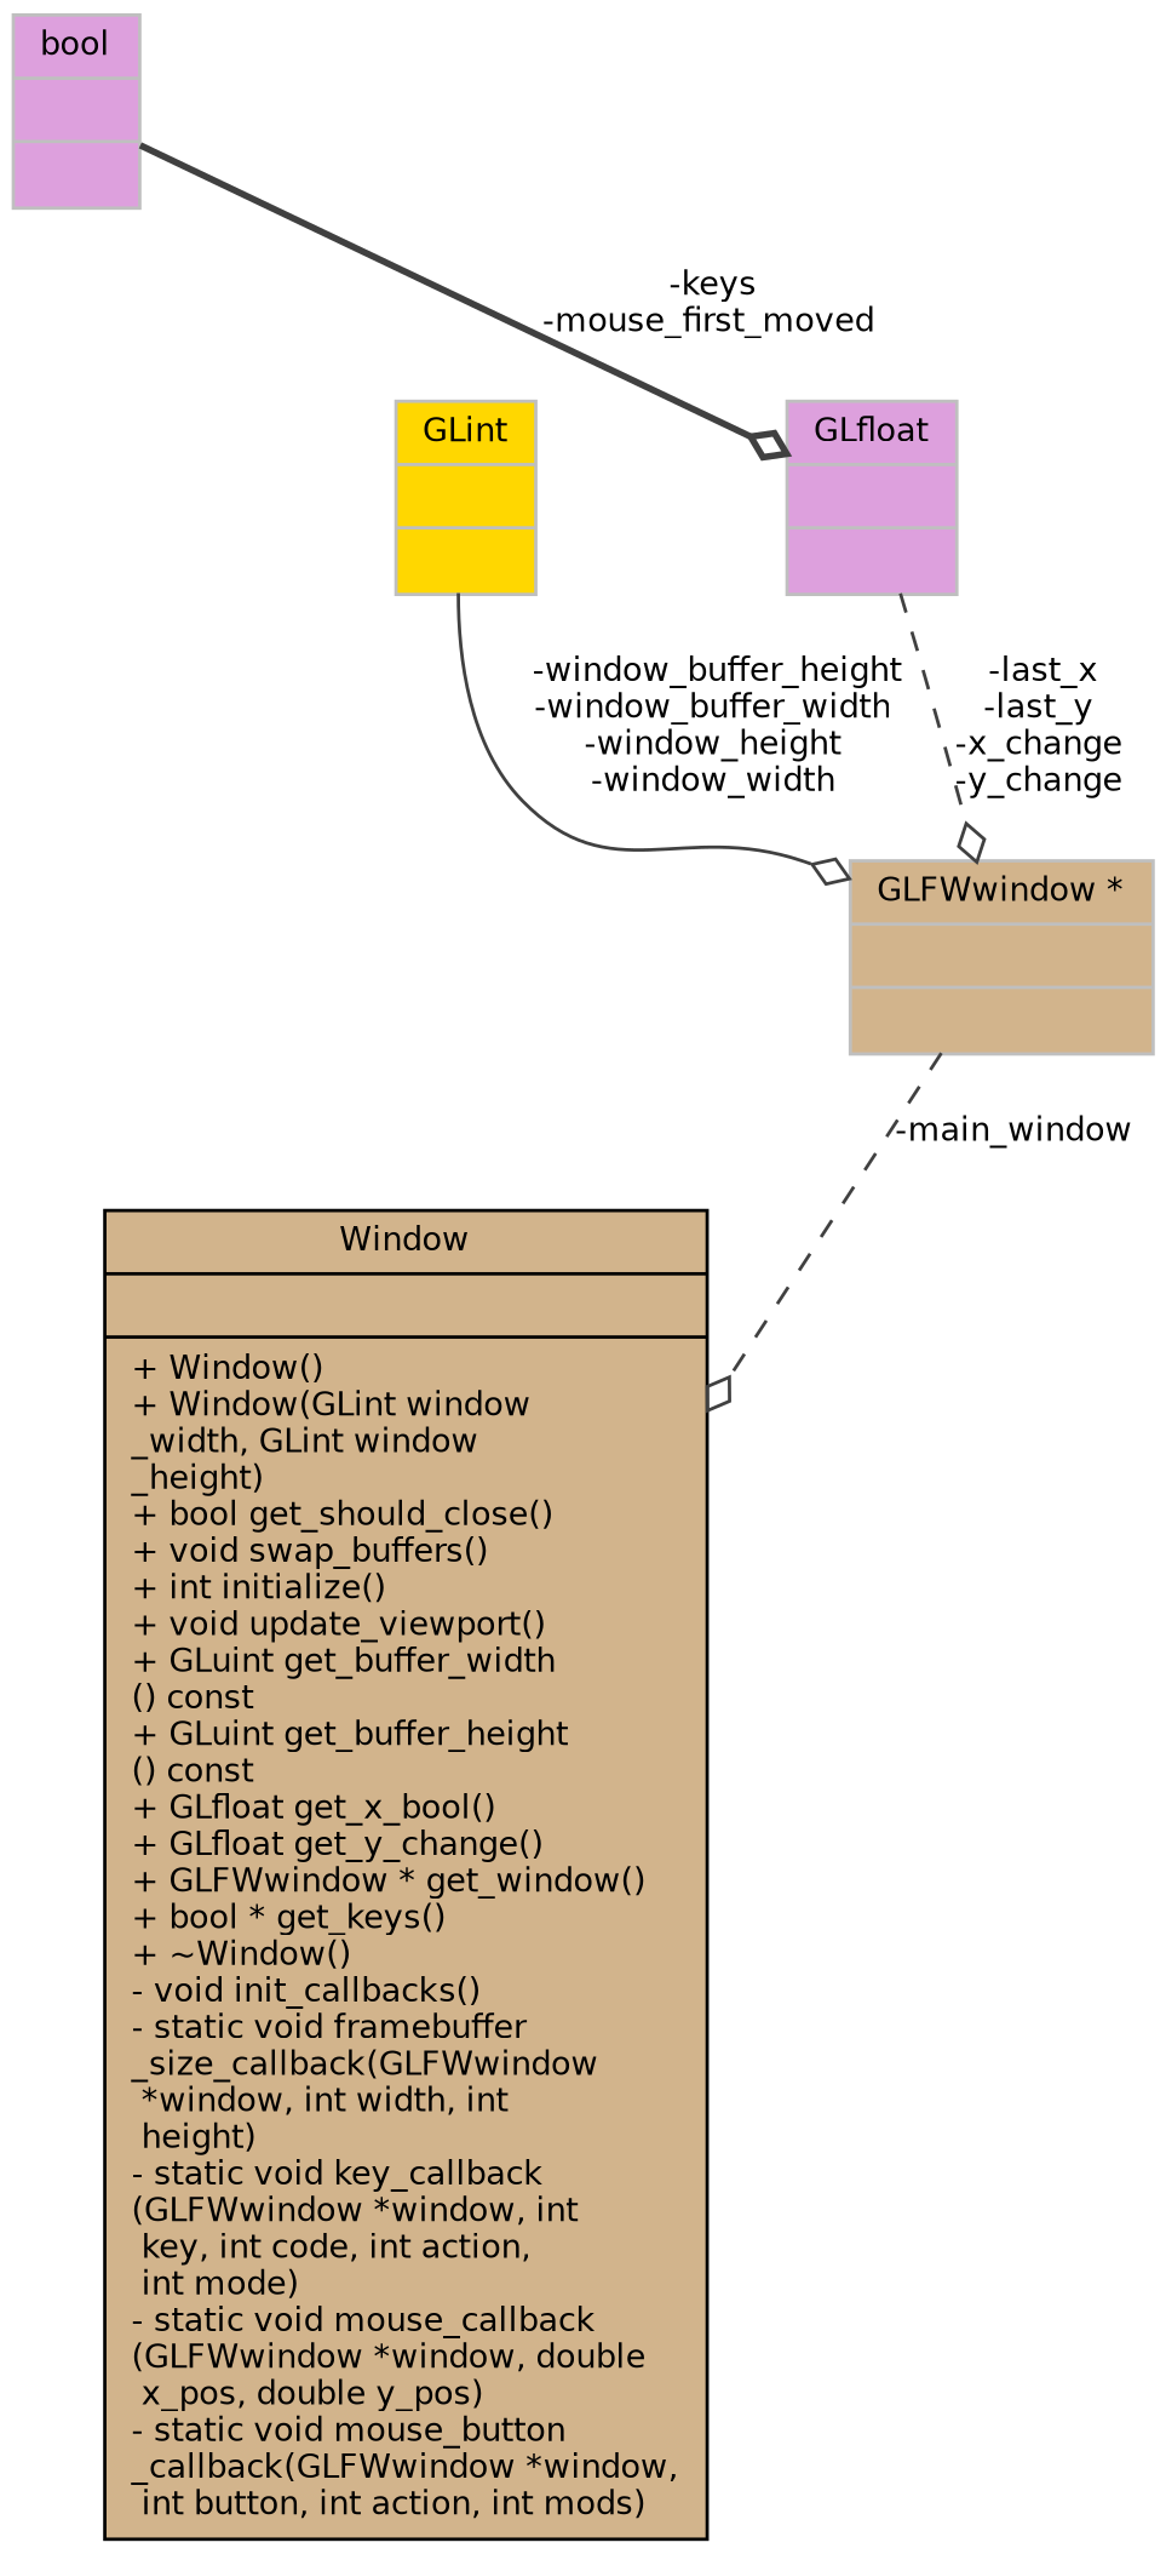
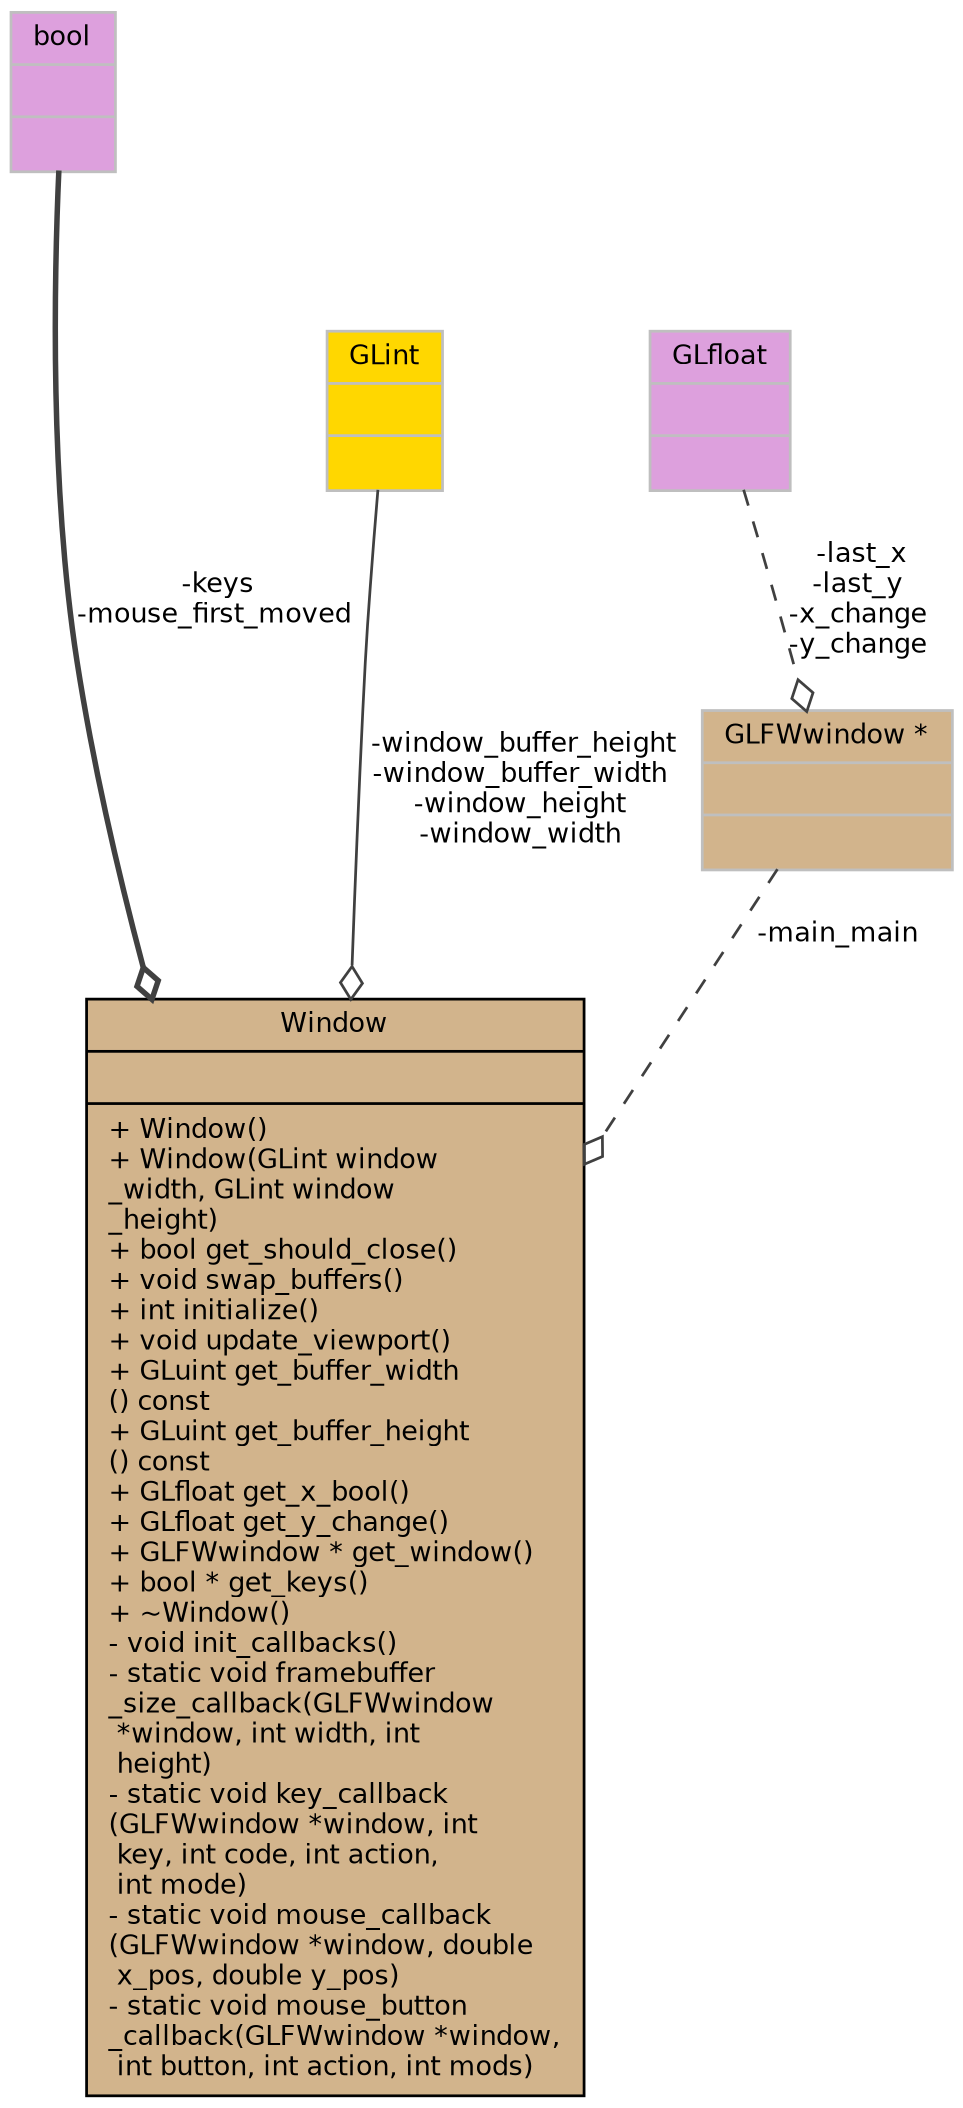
  digraph {
    node [color=grey75 fillcolor=tan fontname=Helvetica fontsize=10 shape=record style=filled]
    edge [arrowhead=odiamond color=grey25 fontname=Helvetica fontsize=10 labelfontname=Helvetica labelfontsize=10 style=dashed]
    n1 [color=black fontcolor=black height=0.2 label="{Window\n||+  Window()\l+  Window(GLint window\l_width, GLint window\l_height)\l+ bool get_should_close()\l+ void swap_buffers()\l+ int initialize()\l+ void update_viewport()\l+ GLuint get_buffer_width\l() const\l+ GLuint get_buffer_height\l() const\l+ GLfloat get_x_bool()\l+ GLfloat get_y_change()\l+ GLFWwindow * get_window()\l+ bool * get_keys()\l+  ~Window()\l- void init_callbacks()\l- static void framebuffer\l_size_callback(GLFWwindow\l *window, int width, int\l height)\l- static void key_callback\l(GLFWwindow *window, int\l key, int code, int action,\l int mode)\l- static void mouse_callback\l(GLFWwindow *window, double\l x_pos, double y_pos)\l- static void mouse_button\l_callback(GLFWwindow *window,\l int button, int action, int mods)\l}" width=0.4]
    n2 [height=0.2 label="{GLFWwindow *\n||}" width=0.4]
    n3 [fillcolor=gold height=0.2 label="{GLint\n||}" width=0.4]
    n4 [fillcolor=plum height=0.2 label="{bool\n||}" width=0.4]
    n5 [fillcolor=plum height=0.2 label="{GLfloat\n||}" width=0.4]
-   n2 -> n1 [label=" -main_window"]
-   n3 -> n2 [label=" -window_buffer_height\n-window_buffer_width\n-window_height\n-window_width" style=solid]
-   n4 -> n5 [label=" -keys\n-mouse_first_moved" style=bold]
+   n2 -> n1 [label=" -main_main"]
+   n3 -> n1 [label=" -window_buffer_height\n-window_buffer_width\n-window_height\n-window_width" style=solid]
+   n4 -> n1 [label=" -keys\n-mouse_first_moved" style=bold]
    n5 -> n2 [label=" -last_x\n-last_y\n-x_change\n-y_change"]
  }
